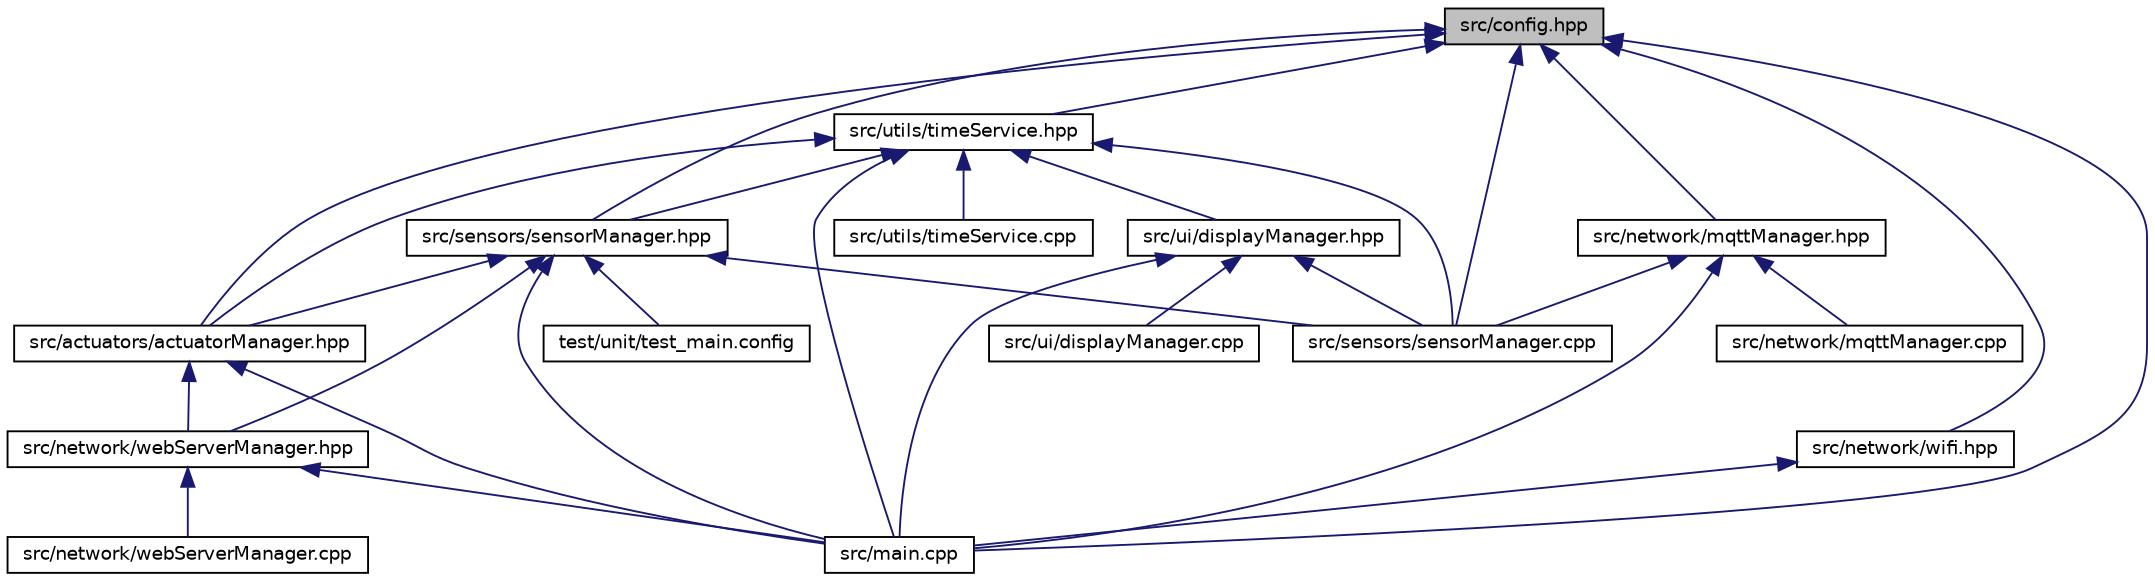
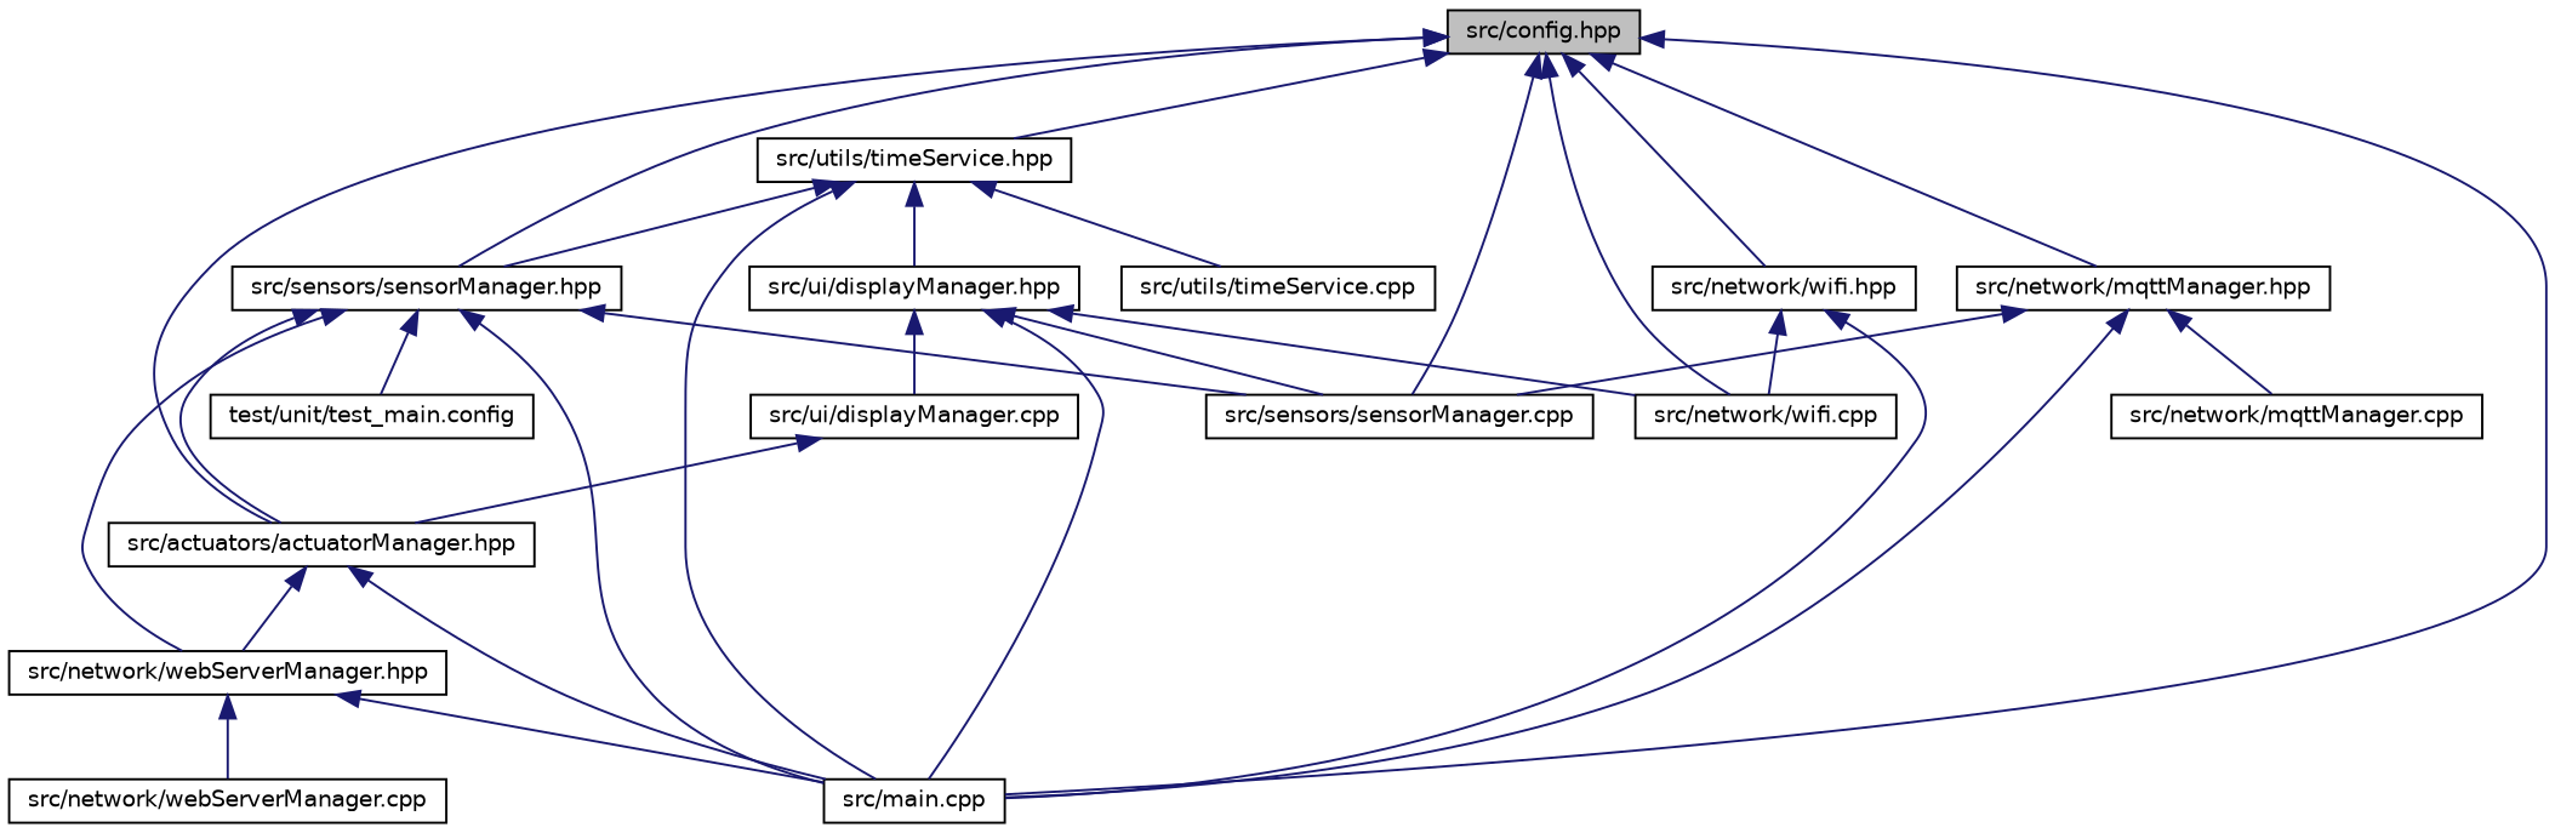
  digraph {
    node [color=black fillcolor=white fontname=Helvetica fontsize=10 shape=record style=filled]
    edge [color=midnightblue dir=back fontname=Helvetica fontsize=10 labelfontname=Helvetica labelfontsize=10 style=solid]
    n1 [fillcolor=grey75 fontcolor=black height=0.2 label="src/config.hpp" width=0.4]
    n2 [height=0.2 label="src/actuators/actuatorManager.hpp" width=0.4]
    n3 [height=0.2 label="src/main.cpp" width=0.4]
    n4 [height=0.2 label="src/network/wifi.hpp" width=0.4]
+   n5 [height=0.2 label="src/network/wifi.cpp" width=0.4]
    n6 [height=0.2 label="src/network/mqttManager.hpp" width=0.4]
    n7 [height=0.2 label="src/sensors/sensorManager.cpp" width=0.4]
    n8 [height=0.2 label="src/sensors/sensorManager.hpp" width=0.4]
    n9 [height=0.2 label="src/utils/timeService.hpp" width=0.4]
    n10 [height=0.2 label="src/network/webServerManager.hpp" width=0.4]
    n11 [height=0.2 label="src/network/mqttManager.cpp" width=0.4]
    n12 [height=0.2 label="test/unit/test_main.config" width=0.4]
    n13 [height=0.2 label="src/ui/displayManager.hpp" width=0.4]
    n14 [height=0.2 label="src/utils/timeService.cpp" width=0.4]
    n15 [height=0.2 label="src/network/webServerManager.cpp" width=0.4]
    n16 [height=0.2 label="src/ui/displayManager.cpp" width=0.4]
    n1 -> n2
    n1 -> n3
    n1 -> n4
+   n1 -> n5
    n1 -> n6
    n1 -> n7
    n1 -> n8
    n1 -> n9
    n2 -> n3
    n2 -> n10
    n4 -> n3
+   n4 -> n5
    n6 -> n3
    n6 -> n7
    n6 -> n11
    n8 -> n2
    n8 -> n3
    n8 -> n7
    n8 -> n10
    n8 -> n12
-   n9 -> n2
+   n16 -> n2
    n9 -> n3
-   n9 -> n7
    n9 -> n8
    n9 -> n13
    n9 -> n14
    n10 -> n3
    n10 -> n15
    n13 -> n3
+   n13 -> n5
    n13 -> n7
    n13 -> n16
  }
